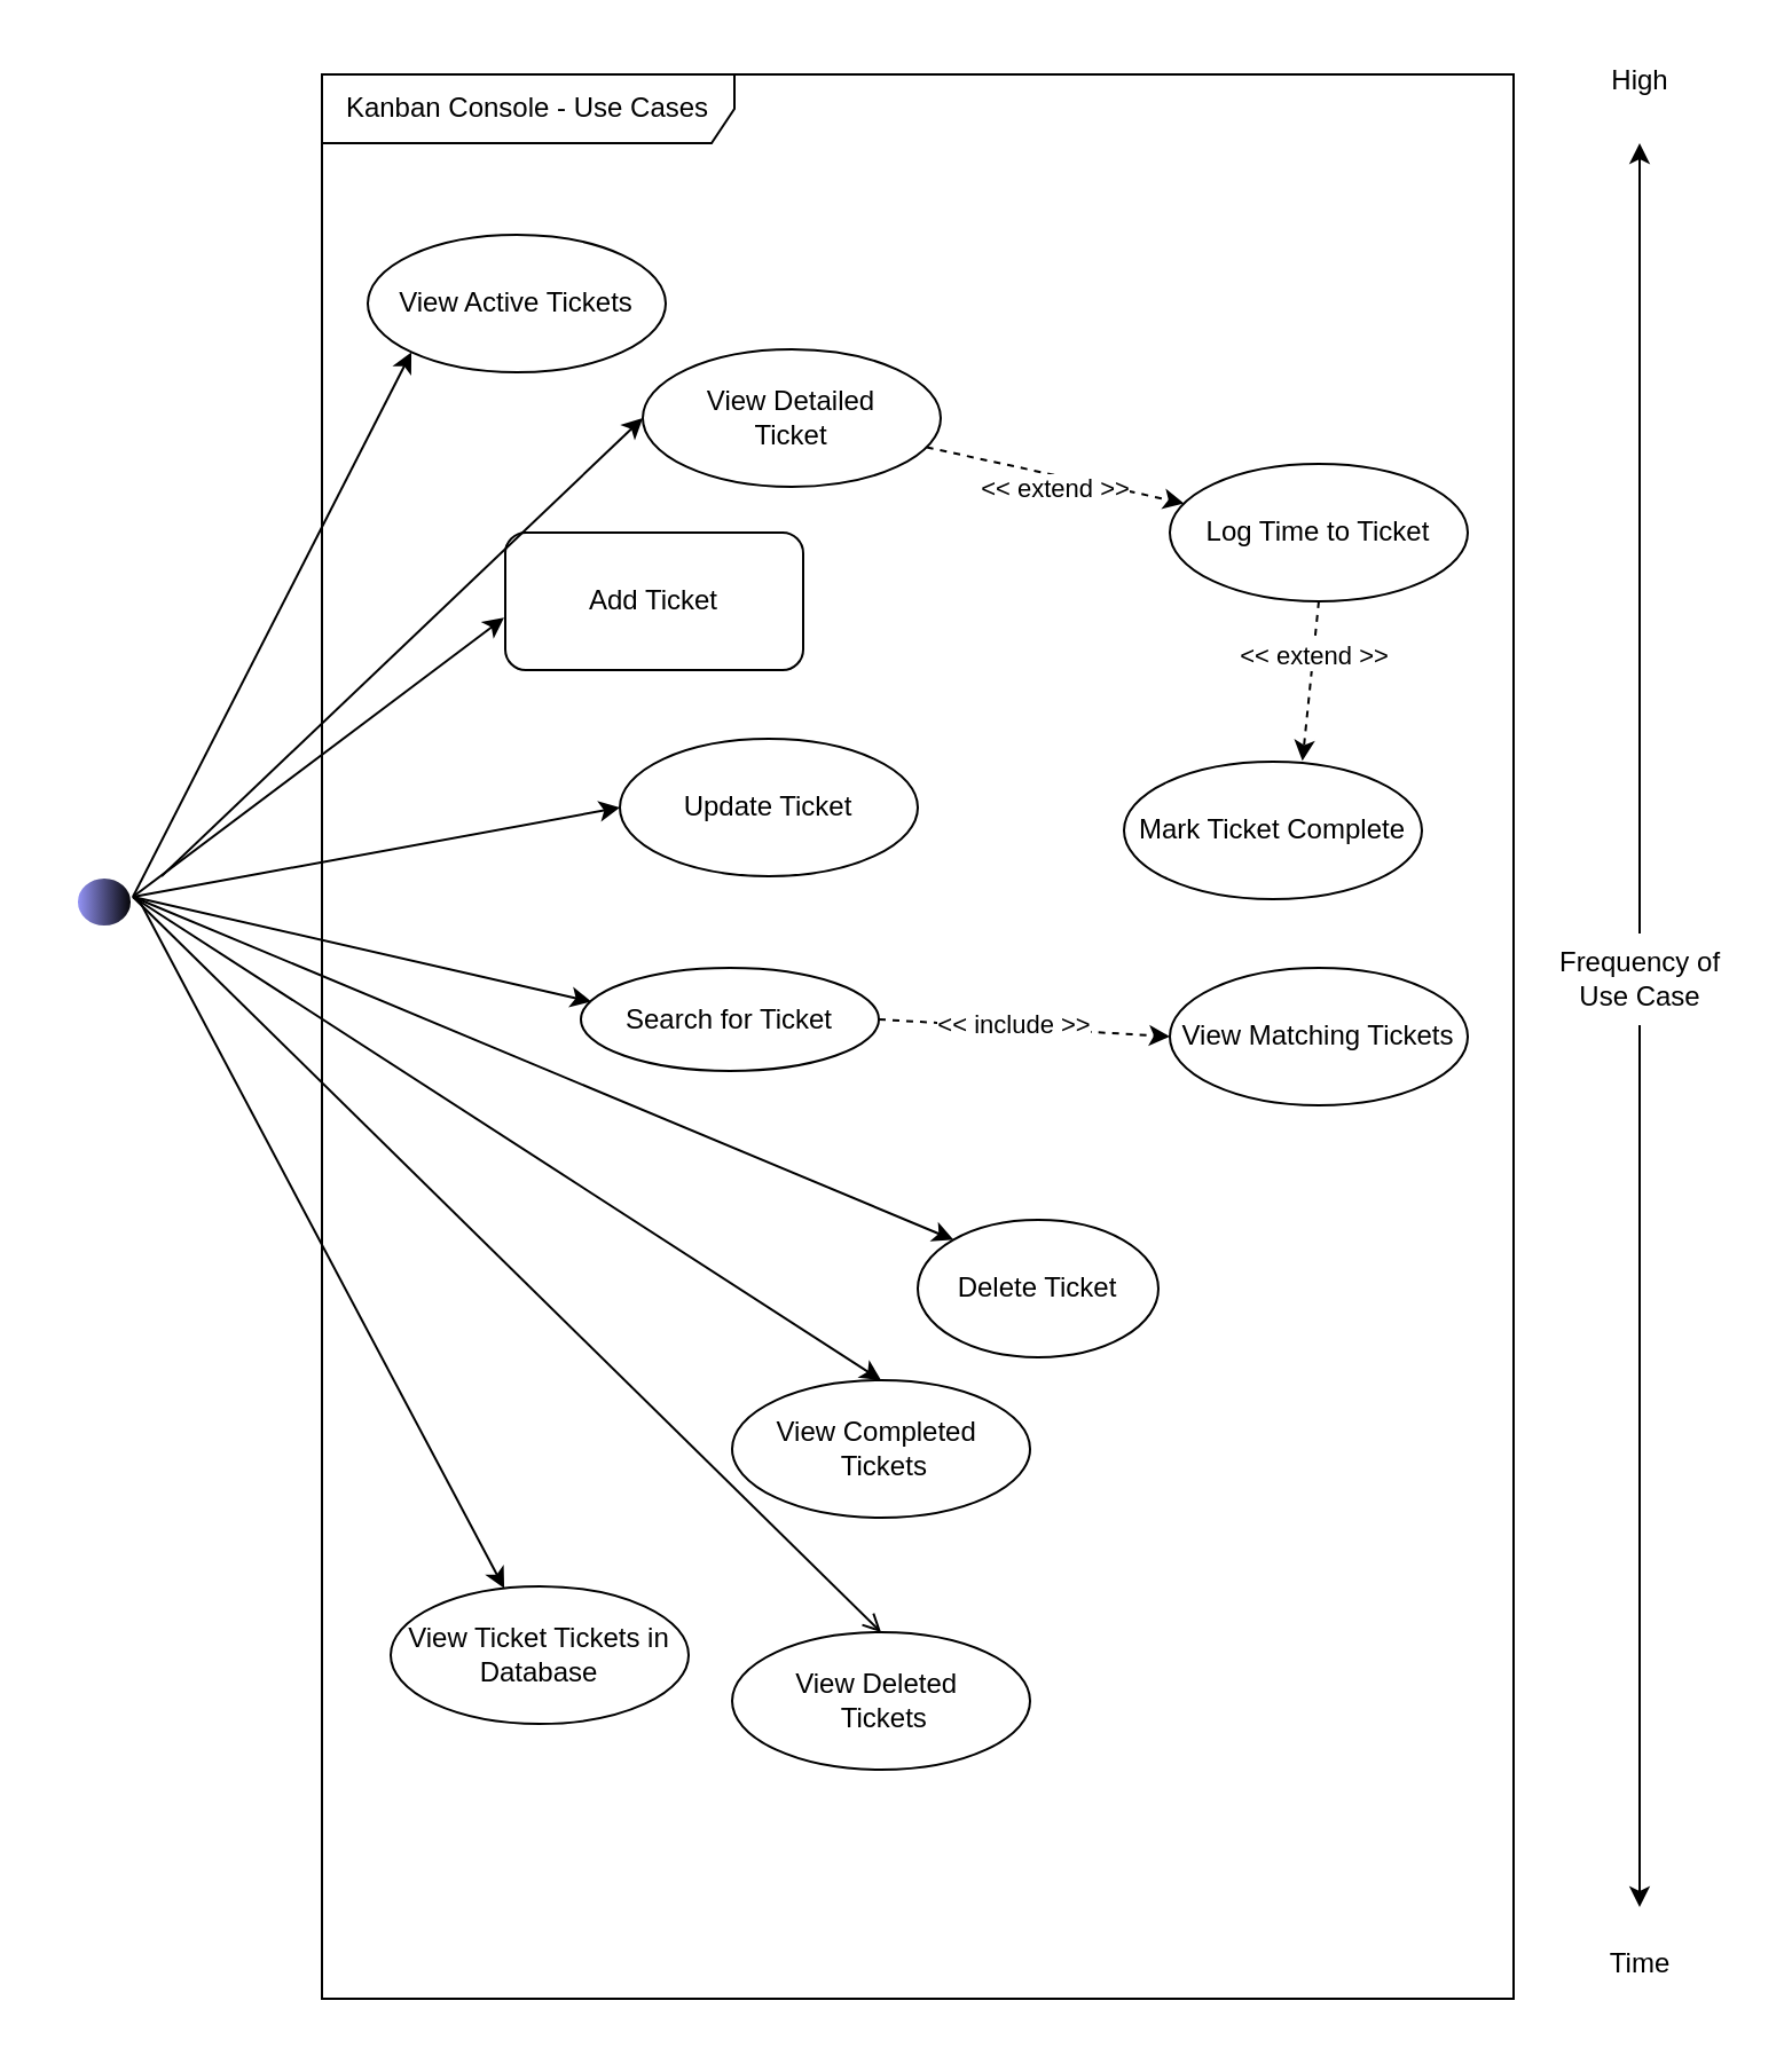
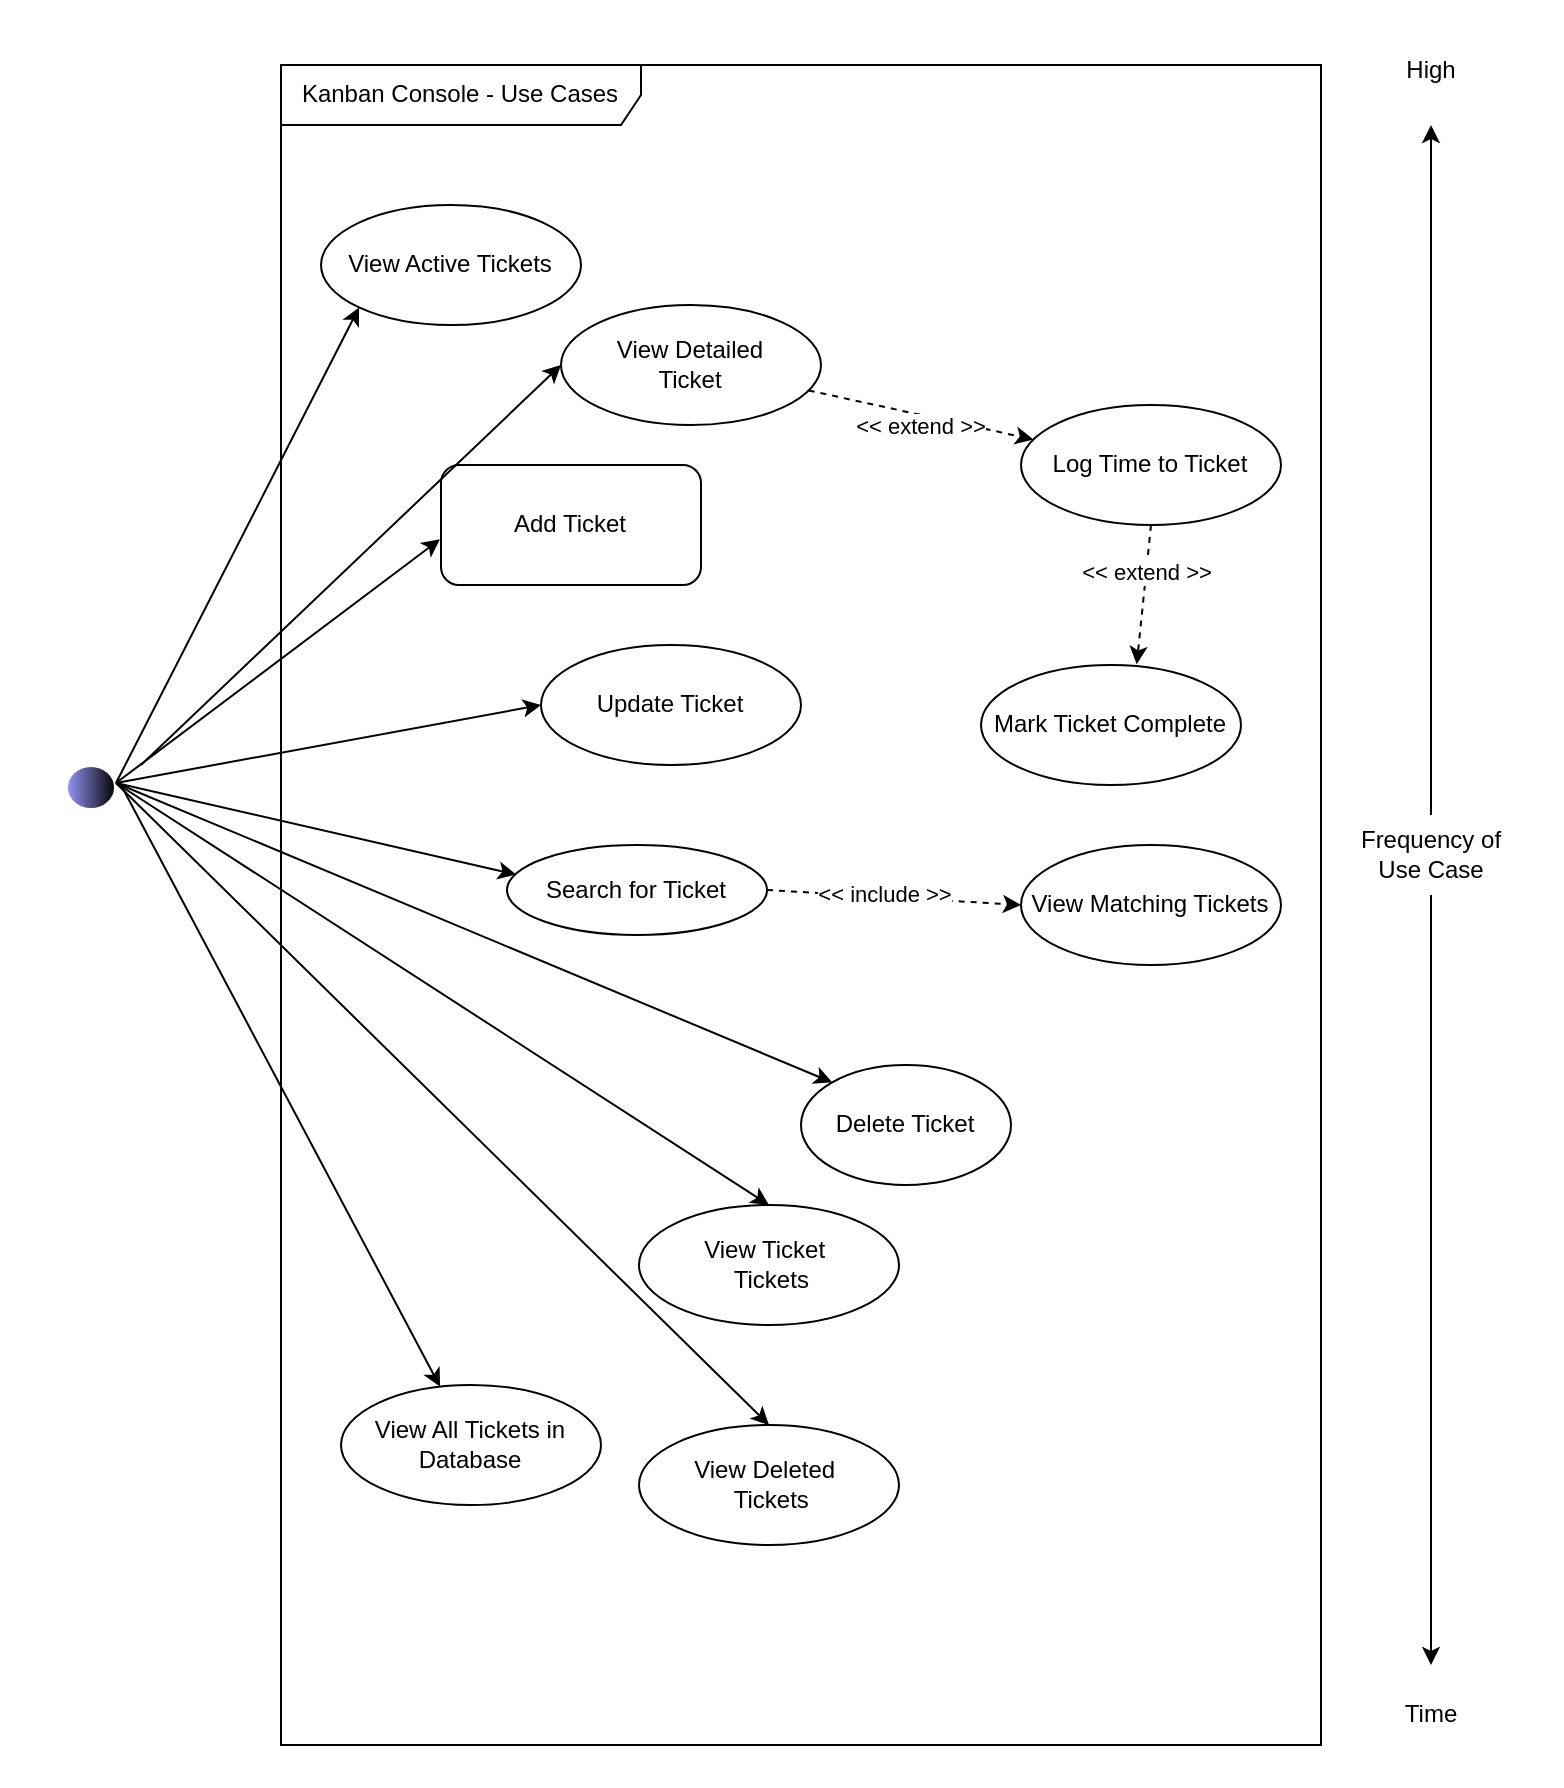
  <mxCell id="0" />
  <mxCell id="1" parent="0" />
  <mxCell id="2" value="Kanban Console - Use Cases" style="shape=umlFrame;whiteSpace=wrap;html=1;pointerEvents=0;width=180;height=30;" vertex="1" parent="1"><mxGeometry x="140" y="32" width="520" height="840" as="geometry" /></mxCell>
  <mxCell id="3" value="User" style="shape=umlActor;verticalLabelPosition=bottom;verticalAlign=top;html=1;fillStyle=solid;fillColor=#000000;fontColor=#ffffff;strokeColor=#ffffff;gradientDirection=west;gradientColor=#9999FF;strokeWidth=2;" vertex="1" parent="1"><mxGeometry x="20" y="382" width="50" height="90" as="geometry" /></mxCell>
  <mxCell id="4" value="View Active Tickets" style="ellipse;whiteSpace=wrap;html=1;" vertex="1" parent="1"><mxGeometry x="160" y="102" width="130" height="60" as="geometry" /></mxCell>
  <mxCell id="5" style="rounded=0;orthogonalLoop=1;jettySize=auto;html=1;dashed=1;" edge="1" parent="1" source="7" target="10"><mxGeometry relative="1" as="geometry" /></mxCell>
  <mxCell id="6" value="&amp;lt;&amp;lt; extend &amp;gt;&amp;gt;" style="edgeLabel;html=1;align=center;verticalAlign=middle;resizable=0;points=[];" vertex="1" connectable="0" parent="5"><mxGeometry x="-0.209" y="-1" relative="1" as="geometry"><mxPoint x="12" y="7" as="offset" /></mxGeometry></mxCell>
  <mxCell id="7" value="View Detailed &lt;br&gt;Ticket" style="ellipse;whiteSpace=wrap;html=1;" vertex="1" parent="1"><mxGeometry x="280" y="152" width="130" height="60" as="geometry" /></mxCell>
  <mxCell id="8" style="rounded=0;orthogonalLoop=1;jettySize=auto;html=1;exitX=0.5;exitY=1;exitDx=0;exitDy=0;entryX=0.599;entryY=-0.006;entryDx=0;entryDy=0;entryPerimeter=0;dashed=1;" edge="1" parent="1" source="10" target="20"><mxGeometry relative="1" as="geometry" /></mxCell>
  <mxCell id="9" value="&amp;lt;&amp;lt; extend &amp;gt;&amp;gt;" style="edgeLabel;html=1;align=center;verticalAlign=middle;resizable=0;points=[];" vertex="1" connectable="0" parent="8"><mxGeometry x="-0.309" relative="1" as="geometry"><mxPoint as="offset" /></mxGeometry></mxCell>
  <mxCell id="10" value="Log Time to Ticket" style="ellipse;whiteSpace=wrap;html=1;" vertex="1" parent="1"><mxGeometry x="510" y="202" width="130" height="60" as="geometry" /></mxCell>
  <mxCell id="11" value="Add Ticket" style="whiteSpace=wrap;html=1;rounded=1;" vertex="1" parent="1"><mxGeometry x="220" y="232" width="130" height="60" as="geometry" /></mxCell>
  <mxCell id="12" style="rounded=0;orthogonalLoop=1;jettySize=auto;html=1;exitX=1;exitY=0.5;exitDx=0;exitDy=0;entryX=0;entryY=0.5;entryDx=0;entryDy=0;dashed=1;" edge="1" parent="1" source="14" target="31"><mxGeometry relative="1" as="geometry" /></mxCell>
  <mxCell id="13" value="&amp;lt;&amp;lt; include &amp;gt;&amp;gt;" style="edgeLabel;html=1;align=center;verticalAlign=middle;resizable=0;points=[];" vertex="1" connectable="0" parent="12"><mxGeometry x="-0.41" y="1" relative="1" as="geometry"><mxPoint x="21" y="1" as="offset" /></mxGeometry></mxCell>
  <mxCell id="14" value="Search for Ticket" style="ellipse;whiteSpace=wrap;html=1;" vertex="1" parent="1"><mxGeometry x="253" y="422" width="130" height="45" as="geometry" /></mxCell>
  <mxCell id="15" value="Delete Ticket" style="ellipse;whiteSpace=wrap;html=1;" vertex="1" parent="1"><mxGeometry x="400" y="532" width="105" height="60" as="geometry" /></mxCell>
  <mxCell id="16" value="Update Ticket" style="ellipse;whiteSpace=wrap;html=1;" vertex="1" parent="1"><mxGeometry x="270" y="322" width="130" height="60" as="geometry" /></mxCell>
- <mxCell id="17" value="View Completed&amp;nbsp;&lt;br&gt;&amp;nbsp;Tickets" style="ellipse;whiteSpace=wrap;html=1;" vertex="1" parent="1"><mxGeometry x="319" y="602" width="130" height="60" as="geometry" /></mxCell>
+ <mxCell id="17" value="View Ticket&amp;nbsp;&lt;br&gt;&amp;nbsp;Tickets" style="ellipse;whiteSpace=wrap;html=1;" vertex="1" parent="1"><mxGeometry x="319" y="602" width="130" height="60" as="geometry" /></mxCell>
  <mxCell id="18" value="View Deleted&amp;nbsp;&lt;br&gt;&amp;nbsp;Tickets" style="ellipse;whiteSpace=wrap;html=1;" vertex="1" parent="1"><mxGeometry x="319" y="712" width="130" height="60" as="geometry" /></mxCell>
- <mxCell id="19" value="View Ticket Tickets in Database" style="ellipse;whiteSpace=wrap;html=1;" vertex="1" parent="1"><mxGeometry x="170" y="692" width="130" height="60" as="geometry" /></mxCell>
+ <mxCell id="19" value="View All Tickets in Database" style="ellipse;whiteSpace=wrap;html=1;" vertex="1" parent="1"><mxGeometry x="170" y="692" width="130" height="60" as="geometry" /></mxCell>
  <mxCell id="20" value="Mark Ticket Complete" style="ellipse;whiteSpace=wrap;html=1;" vertex="1" parent="1"><mxGeometry x="490" y="332" width="130" height="60" as="geometry" /></mxCell>
  <mxCell id="21" style="edgeStyle=orthogonalEdgeStyle;rounded=0;orthogonalLoop=1;jettySize=auto;html=1;" edge="1" parent="1" source="23"><mxGeometry relative="1" as="geometry"><mxPoint x="715" y="62" as="targetPoint" /></mxGeometry></mxCell>
  <mxCell id="22" style="edgeStyle=orthogonalEdgeStyle;rounded=0;orthogonalLoop=1;jettySize=auto;html=1;" edge="1" parent="1" source="23"><mxGeometry relative="1" as="geometry"><mxPoint x="715" y="832" as="targetPoint" /></mxGeometry></mxCell>
  <mxCell id="23" value="Frequency of &lt;br&gt;Use Case" style="text;html=1;align=center;verticalAlign=middle;resizable=0;points=[];autosize=1;strokeColor=none;fillColor=none;" vertex="1" parent="1"><mxGeometry x="670" y="407" width="90" height="40" as="geometry" /></mxCell>
  <mxCell id="24" value="High&lt;br&gt;" style="text;html=1;align=center;verticalAlign=middle;resizable=0;points=[];autosize=1;strokeColor=none;fillColor=none;" vertex="1" parent="1"><mxGeometry x="690" y="20" width="50" height="30" as="geometry" /></mxCell>
  <mxCell id="25" value="Time" style="text;html=1;align=center;verticalAlign=middle;resizable=0;points=[];autosize=1;strokeColor=none;fillColor=none;" vertex="1" parent="1"><mxGeometry x="690" y="842" width="50" height="30" as="geometry" /></mxCell>
  <mxCell id="26" value="" style="endArrow=classic;html=1;rounded=0;entryX=0;entryY=1;entryDx=0;entryDy=0;exitX=0.75;exitY=0.1;exitDx=0;exitDy=0;exitPerimeter=0;" edge="1" parent="1" source="3" target="4"><mxGeometry width="50" height="50" relative="1" as="geometry"><mxPoint x="80" y="392" as="sourcePoint" /><mxPoint x="130" y="342" as="targetPoint" /></mxGeometry></mxCell>
  <mxCell id="27" value="" style="endArrow=classic;html=1;rounded=0;entryX=-0.004;entryY=0.619;entryDx=0;entryDy=0;exitX=0.75;exitY=0.1;exitDx=0;exitDy=0;exitPerimeter=0;entryPerimeter=0;" edge="1" parent="1" source="3" target="11"><mxGeometry width="50" height="50" relative="1" as="geometry"><mxPoint x="68" y="401" as="sourcePoint" /><mxPoint x="189" y="163" as="targetPoint" /></mxGeometry></mxCell>
  <mxCell id="28" value="" style="endArrow=classic;html=1;rounded=0;entryX=0;entryY=0.5;entryDx=0;entryDy=0;" edge="1" parent="1" target="7"><mxGeometry width="50" height="50" relative="1" as="geometry"><mxPoint x="70" y="382" as="sourcePoint" /><mxPoint x="229" y="279" as="targetPoint" /></mxGeometry></mxCell>
  <mxCell id="29" value="" style="endArrow=classic;html=1;rounded=0;entryX=0;entryY=0.5;entryDx=0;entryDy=0;exitX=0.75;exitY=0.1;exitDx=0;exitDy=0;exitPerimeter=0;" edge="1" parent="1" source="3" target="16"><mxGeometry width="50" height="50" relative="1" as="geometry"><mxPoint x="68" y="401" as="sourcePoint" /><mxPoint x="229" y="279" as="targetPoint" /></mxGeometry></mxCell>
  <mxCell id="30" value="" style="endArrow=classic;html=1;rounded=0;entryX=0.035;entryY=0.328;entryDx=0;entryDy=0;exitX=0.75;exitY=0.1;exitDx=0;exitDy=0;exitPerimeter=0;entryPerimeter=0;" edge="1" parent="1" source="3" target="14"><mxGeometry width="50" height="50" relative="1" as="geometry"><mxPoint x="68" y="401" as="sourcePoint" /><mxPoint x="263" y="352" as="targetPoint" /></mxGeometry></mxCell>
  <mxCell id="31" value="View Matching Tickets" style="ellipse;whiteSpace=wrap;html=1;" vertex="1" parent="1"><mxGeometry x="510" y="422" width="130" height="60" as="geometry" /></mxCell>
  <mxCell id="32" value="" style="endArrow=classic;html=1;rounded=0;entryX=0;entryY=0;entryDx=0;entryDy=0;exitX=0.75;exitY=0.1;exitDx=0;exitDy=0;exitPerimeter=0;" edge="1" parent="1" source="3" target="15"><mxGeometry width="50" height="50" relative="1" as="geometry"><mxPoint x="68" y="401" as="sourcePoint" /><mxPoint x="268" y="452" as="targetPoint" /></mxGeometry></mxCell>
- <mxCell id="33" value="" style="endArrow=open;html=1;rounded=0;entryX=0.5;entryY=0;entryDx=0;entryDy=0;exitX=0.75;exitY=0.1;exitDx=0;exitDy=0;exitPerimeter=0;" edge="1" parent="1" source="3" target="18"><mxGeometry width="50" height="50" relative="1" as="geometry"><mxPoint x="68" y="401" as="sourcePoint" /><mxPoint x="364" y="541" as="targetPoint" /></mxGeometry></mxCell>
+ <mxCell id="33" value="" style="endArrow=classic;html=1;rounded=0;entryX=0.5;entryY=0;entryDx=0;entryDy=0;exitX=0.75;exitY=0.1;exitDx=0;exitDy=0;exitPerimeter=0;" edge="1" parent="1" source="3" target="18"><mxGeometry width="50" height="50" relative="1" as="geometry"><mxPoint x="68" y="401" as="sourcePoint" /><mxPoint x="364" y="541" as="targetPoint" /></mxGeometry></mxCell>
  <mxCell id="34" value="" style="endArrow=classic;html=1;rounded=0;entryX=0.5;entryY=0;entryDx=0;entryDy=0;exitX=0.75;exitY=0.1;exitDx=0;exitDy=0;exitPerimeter=0;" edge="1" parent="1" source="3" target="17"><mxGeometry width="50" height="50" relative="1" as="geometry"><mxPoint x="68" y="401" as="sourcePoint" /><mxPoint x="435" y="652" as="targetPoint" /></mxGeometry></mxCell>
  <mxCell id="35" value="" style="endArrow=classic;html=1;rounded=0;" edge="1" parent="1" target="19"><mxGeometry width="50" height="50" relative="1" as="geometry"><mxPoint x="60" y="392" as="sourcePoint" /><mxPoint x="394" y="722" as="targetPoint" /></mxGeometry></mxCell>
